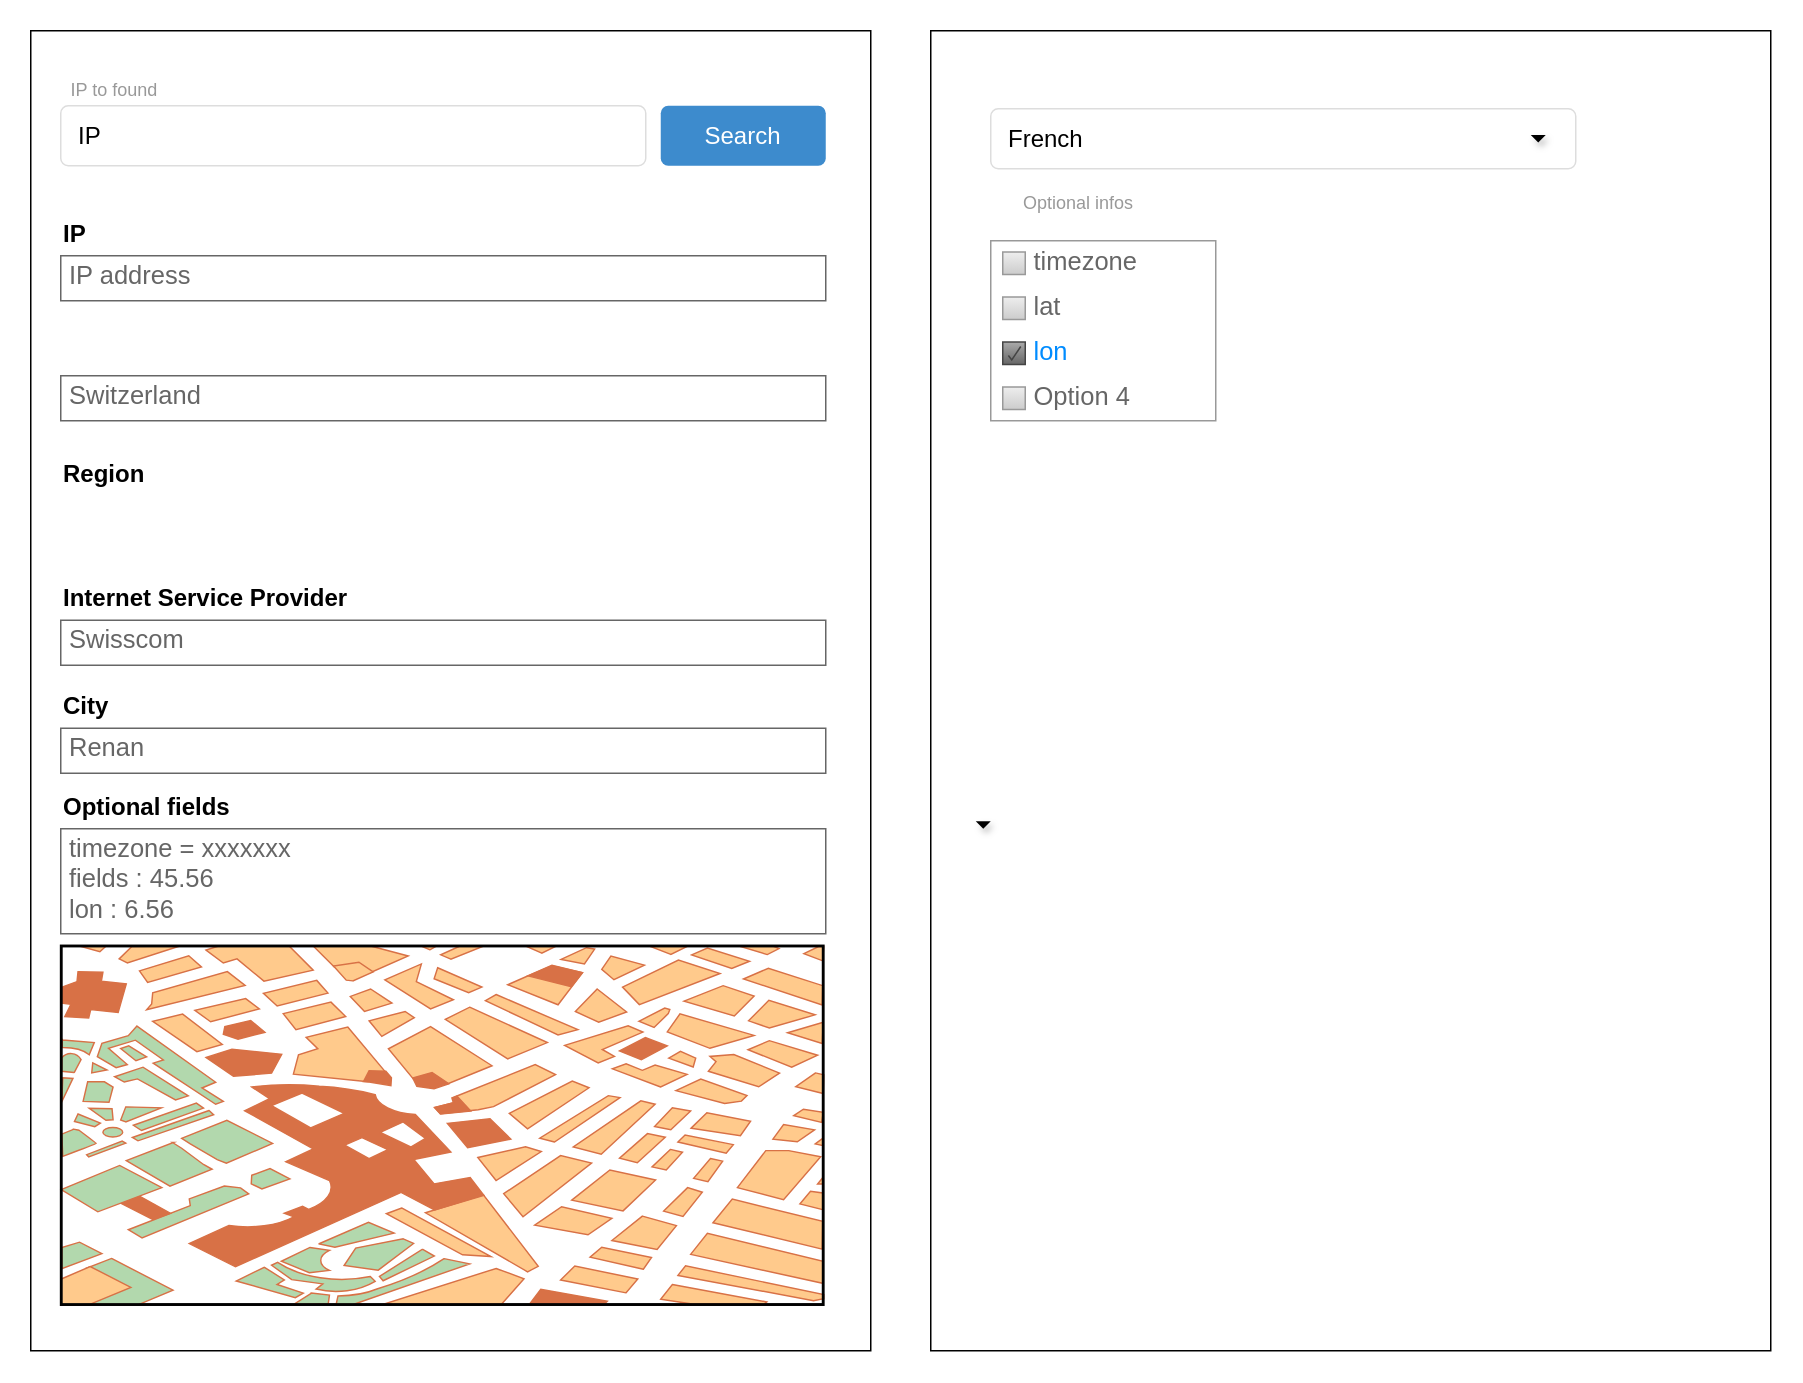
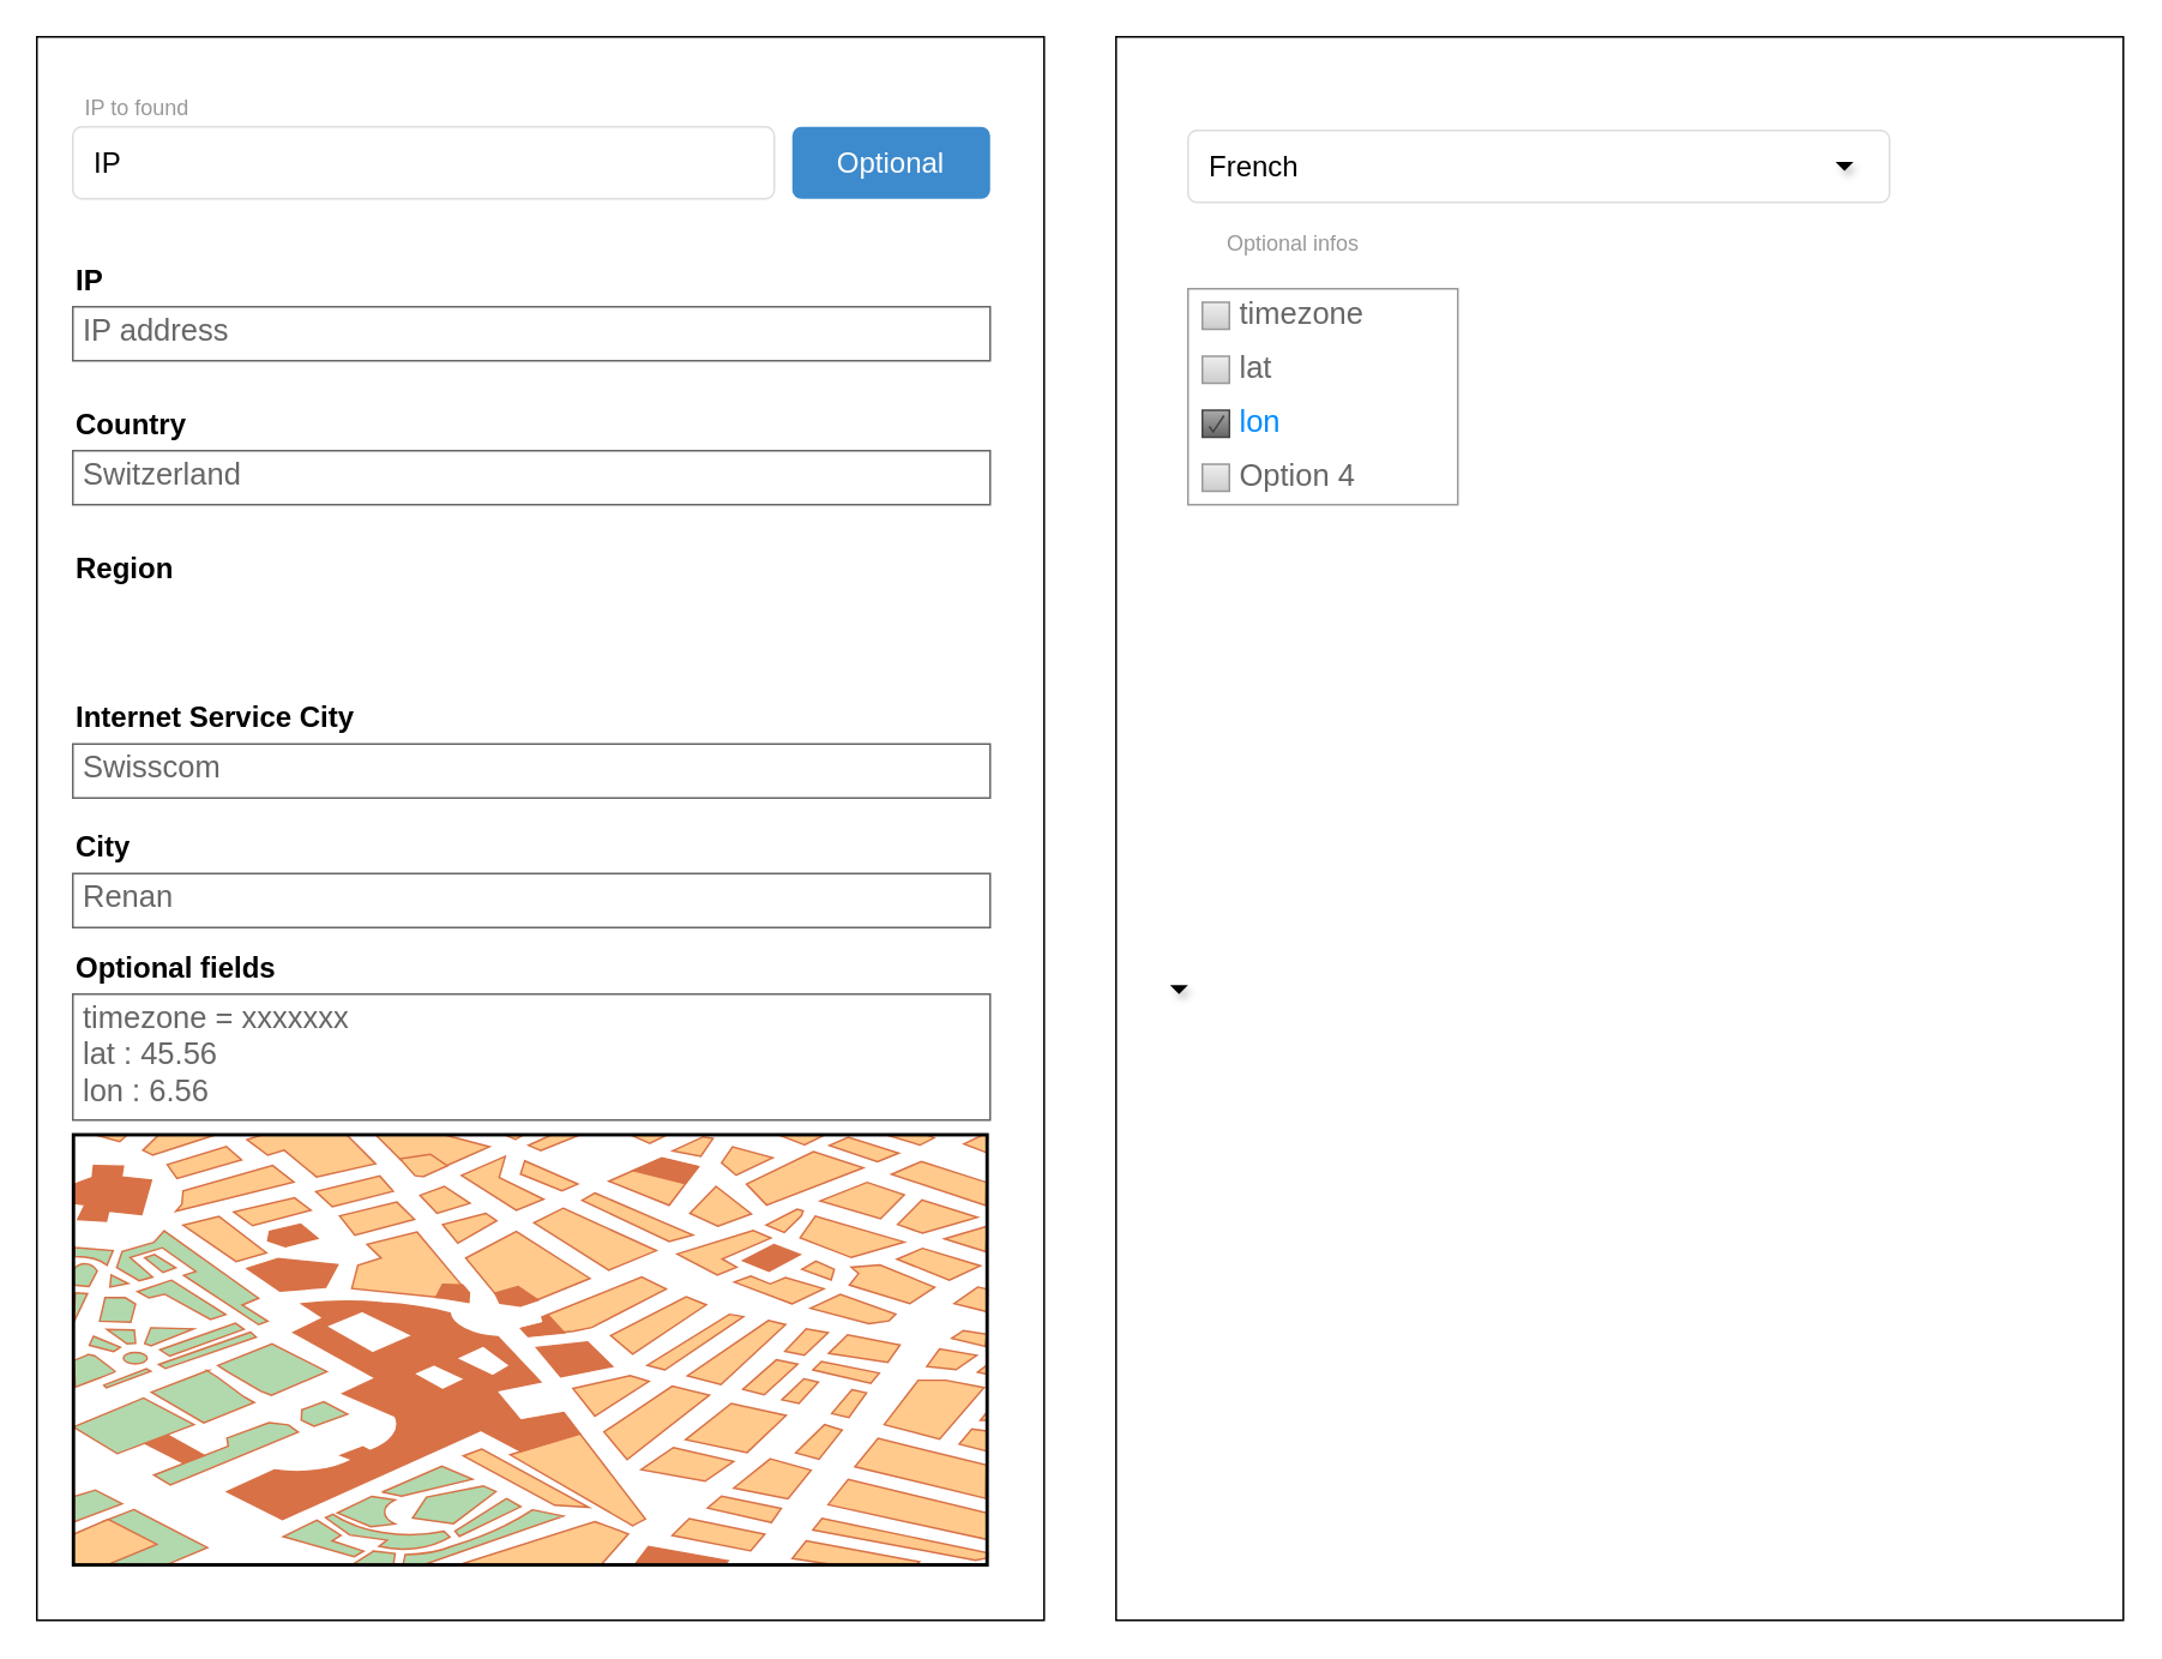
  <mxCell id="0" style=";html=1;" />
  <mxCell id="1" style=";html=1;" parent="0" />
  <mxCell id="2" value="" style="whiteSpace=wrap;html=1;" vertex="1" parent="1"><mxGeometry x="620" y="20" width="560" height="880" as="geometry" /></mxCell>
  <mxCell id="3" value="" style="whiteSpace=wrap;html=1;" vertex="1" parent="1"><mxGeometry x="20" y="20" width="560" height="880" as="geometry" /></mxCell>
  <mxCell id="4" value="" style="shape=triangle;strokeColor=none;fillColor=#000000;direction=south;rounded=0;shadow=1;fontSize=12;fontColor=#000000;align=center;html=1;" parent="1" vertex="1"><mxGeometry x="650" y="547" width="10" height="5" as="geometry" /></mxCell>
- <mxCell id="5" value="Search" style="html=1;shadow=0;dashed=0;shape=mxgraph.bootstrap.rrect;align=center;rSize=5;strokeColor=none;fillColor=#3D8BCD;fontColor=#ffffff;fontSize=16;whiteSpace=wrap;rounded=0;" parent="1" vertex="1"><mxGeometry x="440" y="70" width="110" height="40" as="geometry" /></mxCell>
+ <mxCell id="5" value="Optional" style="html=1;shadow=0;dashed=0;shape=mxgraph.bootstrap.rrect;align=center;rSize=5;strokeColor=none;fillColor=#3D8BCD;fontColor=#ffffff;fontSize=16;whiteSpace=wrap;rounded=0;" parent="1" vertex="1"><mxGeometry x="440" y="70" width="110" height="40" as="geometry" /></mxCell>
  <mxCell id="6" value="" style="group" vertex="1" connectable="0" parent="1"><mxGeometry x="660" y="72" width="390" height="40" as="geometry" /></mxCell>
  <mxCell id="7" value="French" style="html=1;shadow=0;dashed=0;shape=mxgraph.bootstrap.rrect;rSize=5;strokeColor=#dddddd;align=left;spacingLeft=10;fontSize=16;whiteSpace=wrap;rounded=0;" parent="6" vertex="1"><mxGeometry width="390" height="40" as="geometry" /></mxCell>
  <mxCell id="8" value="" style="shape=triangle;strokeColor=none;fillColor=#000000;direction=south;rounded=0;shadow=1;fontSize=12;fontColor=#000000;align=center;html=1;" parent="6" vertex="1"><mxGeometry x="360" y="17.5" width="10" height="5" as="geometry" /></mxCell>
  <mxCell id="9" value="IP to found" style="html=1;shadow=0;dashed=0;shape=mxgraph.bootstrap.rect;strokeColor=none;fillColor=none;fontColor=#999999;align=left;spacingLeft=5;whiteSpace=wrap;rounded=0;" vertex="1" parent="1"><mxGeometry x="40" y="50" width="200" height="20" as="geometry" /></mxCell>
  <mxCell id="10" value="IP" style="html=1;shadow=0;dashed=0;shape=mxgraph.bootstrap.rrect;rSize=5;strokeColor=#dddddd;;align=left;spacingLeft=10;fontSize=16;whiteSpace=wrap;rounded=0;" vertex="1" parent="1"><mxGeometry x="40" y="70" width="390" height="40" as="geometry" /></mxCell>
  <mxCell id="11" value="" style="verticalLabelPosition=bottom;shadow=0;dashed=0;align=center;html=1;verticalAlign=top;strokeWidth=1;shape=mxgraph.mockup.misc.map;" vertex="1" parent="1"><mxGeometry x="40" y="630" width="510" height="240" as="geometry" /></mxCell>
  <mxCell id="12" value="" style="strokeWidth=1;shadow=0;dashed=0;align=center;html=1;shape=mxgraph.mockup.forms.rrect;rSize=0;strokeColor=#999999;fillColor=#ffffff;recursiveResize=0;" vertex="1" parent="1"><mxGeometry x="660" y="160" width="150" height="120" as="geometry" /></mxCell>
  <mxCell id="13" value="timezone" style="strokeWidth=1;shadow=0;dashed=0;align=center;html=1;shape=mxgraph.mockup.forms.rrect;rSize=0;fillColor=#eeeeee;strokeColor=#999999;gradientColor=#cccccc;align=left;spacingLeft=4;fontSize=17;fontColor=#666666;labelPosition=right;" vertex="1" parent="12"><mxGeometry x="8" y="7.5" width="15" height="15" as="geometry" /></mxCell>
  <mxCell id="14" value="lat" style="strokeWidth=1;shadow=0;dashed=0;align=center;html=1;shape=mxgraph.mockup.forms.rrect;rSize=0;fillColor=#eeeeee;strokeColor=#999999;gradientColor=#cccccc;align=left;spacingLeft=4;fontSize=17;fontColor=#666666;labelPosition=right;" vertex="1" parent="12"><mxGeometry x="8" y="37.5" width="15" height="15" as="geometry" /></mxCell>
  <mxCell id="15" value="lon" style="strokeWidth=1;shadow=0;dashed=0;align=center;html=1;shape=mxgraph.mockup.forms.checkbox;rSize=0;resizable=0;fillColor=#aaaaaa;strokeColor=#444444;gradientColor=#666666;align=left;spacingLeft=4;fontSize=17;fontColor=#008cff;labelPosition=right;" vertex="1" parent="12"><mxGeometry x="8" y="67.5" width="15" height="15" as="geometry" /></mxCell>
  <mxCell id="16" value="Option 4" style="strokeWidth=1;shadow=0;dashed=0;align=center;html=1;shape=mxgraph.mockup.forms.rrect;rSize=0;fillColor=#eeeeee;strokeColor=#999999;gradientColor=#cccccc;align=left;spacingLeft=4;fontSize=17;fontColor=#666666;labelPosition=right;" vertex="1" parent="12"><mxGeometry x="8" y="97.5" width="15" height="15" as="geometry" /></mxCell>
  <mxCell id="17" value="Optional infos" style="html=1;shadow=0;dashed=0;shape=mxgraph.bootstrap.rect;strokeColor=none;fillColor=none;fontColor=#999999;align=left;spacingLeft=5;whiteSpace=wrap;rounded=0;" vertex="1" parent="1"><mxGeometry x="675" y="125" width="200" height="20" as="geometry" /></mxCell>
  <mxCell id="18" value="Switzerland" style="strokeWidth=1;shadow=0;dashed=0;align=center;html=1;shape=mxgraph.mockup.text.textBox;fontColor=#666666;align=left;fontSize=17;spacingLeft=4;spacingTop=-3;strokeColor=#666666;mainText=" vertex="1" parent="1"><mxGeometry x="40" y="250" width="510" height="30" as="geometry" /></mxCell>
+ <mxCell id="19" value="Country" style="text;strokeColor=none;fillColor=none;html=1;fontSize=16;fontStyle=1;verticalAlign=middle;align=left;" vertex="1" parent="1"><mxGeometry x="40" y="220" width="70" height="30" as="geometry" /></mxCell>
  <mxCell id="20" value="IP&amp;nbsp;" style="text;strokeColor=none;fillColor=none;html=1;fontSize=16;fontStyle=1;verticalAlign=middle;align=left;" vertex="1" parent="1"><mxGeometry x="40" y="140" width="70" height="30" as="geometry" /></mxCell>
  <mxCell id="21" value="IP address" style="strokeWidth=1;shadow=0;dashed=0;align=center;html=1;shape=mxgraph.mockup.text.textBox;fontColor=#666666;align=left;fontSize=17;spacingLeft=4;spacingTop=-3;strokeColor=#666666;mainText=" vertex="1" parent="1"><mxGeometry x="40" y="170" width="510" height="30" as="geometry" /></mxCell>
  <mxCell id="22" value="Region" style="text;strokeColor=none;fillColor=none;html=1;fontSize=16;fontStyle=1;verticalAlign=middle;align=left;" vertex="1" parent="1"><mxGeometry x="40" y="300" width="70" height="30" as="geometry" /></mxCell>
- <mxCell id="23" value="Internet Service Provider" style="text;strokeColor=none;fillColor=none;html=1;fontSize=16;fontStyle=1;verticalAlign=middle;align=left;" vertex="1" parent="1"><mxGeometry x="40" y="383" width="210" height="30" as="geometry" /></mxCell>
+ <mxCell id="23" value="Internet Service City" style="text;strokeColor=none;fillColor=none;html=1;fontSize=16;fontStyle=1;verticalAlign=middle;align=left;" vertex="1" parent="1"><mxGeometry x="40" y="383" width="210" height="30" as="geometry" /></mxCell>
  <mxCell id="24" value="Swisscom" style="strokeWidth=1;shadow=0;dashed=0;align=center;html=1;shape=mxgraph.mockup.text.textBox;fontColor=#666666;align=left;fontSize=17;spacingLeft=4;spacingTop=-3;strokeColor=#666666;mainText=" vertex="1" parent="1"><mxGeometry x="40" y="413" width="510" height="30" as="geometry" /></mxCell>
  <mxCell id="25" value="Renan" style="strokeWidth=1;shadow=0;dashed=0;align=center;html=1;shape=mxgraph.mockup.text.textBox;fontColor=#666666;align=left;fontSize=17;spacingLeft=4;spacingTop=-3;strokeColor=#666666;mainText=" vertex="1" parent="1"><mxGeometry x="40" y="485" width="510" height="30" as="geometry" /></mxCell>
  <mxCell id="26" value="City" style="text;strokeColor=none;fillColor=none;html=1;fontSize=16;fontStyle=1;verticalAlign=middle;align=left;" vertex="1" parent="1"><mxGeometry x="40" y="455" width="70" height="30" as="geometry" /></mxCell>
  <mxCell id="27" value="Optional fields" style="text;strokeColor=none;fillColor=none;html=1;fontSize=16;fontStyle=1;verticalAlign=middle;align=left;" vertex="1" parent="1"><mxGeometry x="40" y="522" width="70" height="30" as="geometry" /></mxCell>
- <mxCell id="28" value="timezone = xxxxxxx&lt;br&gt;fields : 45.56&lt;br&gt;lon : 6.56" style="strokeWidth=1;shadow=0;dashed=0;align=center;html=1;shape=mxgraph.mockup.text.textBox;fontColor=#666666;align=left;fontSize=17;spacingLeft=4;spacingTop=-3;strokeColor=#666666;mainText=;verticalAlign=top;" vertex="1" parent="1"><mxGeometry x="40" y="552" width="510" height="70" as="geometry" /></mxCell>
+ <mxCell id="28" value="timezone = xxxxxxx&lt;br&gt;lat : 45.56&lt;br&gt;lon : 6.56" style="strokeWidth=1;shadow=0;dashed=0;align=center;html=1;shape=mxgraph.mockup.text.textBox;fontColor=#666666;align=left;fontSize=17;spacingLeft=4;spacingTop=-3;strokeColor=#666666;mainText=;verticalAlign=top;" vertex="1" parent="1"><mxGeometry x="40" y="552" width="510" height="70" as="geometry" /></mxCell>
